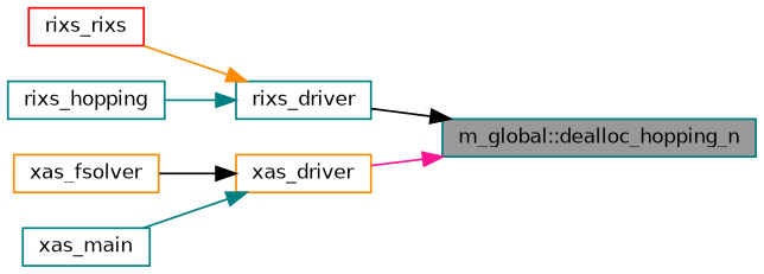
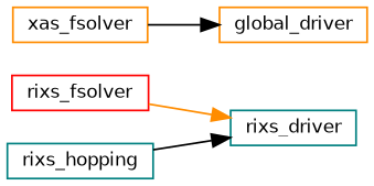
  digraph {
    rankdir=RL
    node [color=teal fillcolor=white fontname=Helvetica fontsize=10 shape=box style=filled]
    edge [color=black dir=back fontname=Helvetica fontsize=10 labelfontname=Helvetica labelfontsize=10 style=solid]
-   n1 [fillcolor=grey60 fontcolor=black height=0.2 label="m_global::dealloc_hopping_n" width=0.4]
    n2 [height=0.2 label=rixs_driver width=0.4]
-   n3 [color=darkorange height=0.2 label=xas_driver width=0.4]
-   n4 [color=red height=0.2 label=rixs_rixs width=0.4]
+   n3 [color=darkorange height=0.2 label=global_driver width=0.4]
+   n4 [color=red height=0.2 label=rixs_fsolver width=0.4]
    n5 [height=0.2 label=rixs_hopping width=0.4]
    n6 [color=darkorange height=0.2 label=xas_fsolver width=0.4]
-   n7 [height=0.2 label=xas_main width=0.4]
-   n1 -> n2
-   n1 -> n3 [color=deeppink]
    n2 -> n4 [color=darkorange]
-   n2 -> n5 [color=teal]
+   n2 -> n5
    n3 -> n6
-   n3 -> n7 [color=teal]
  }
